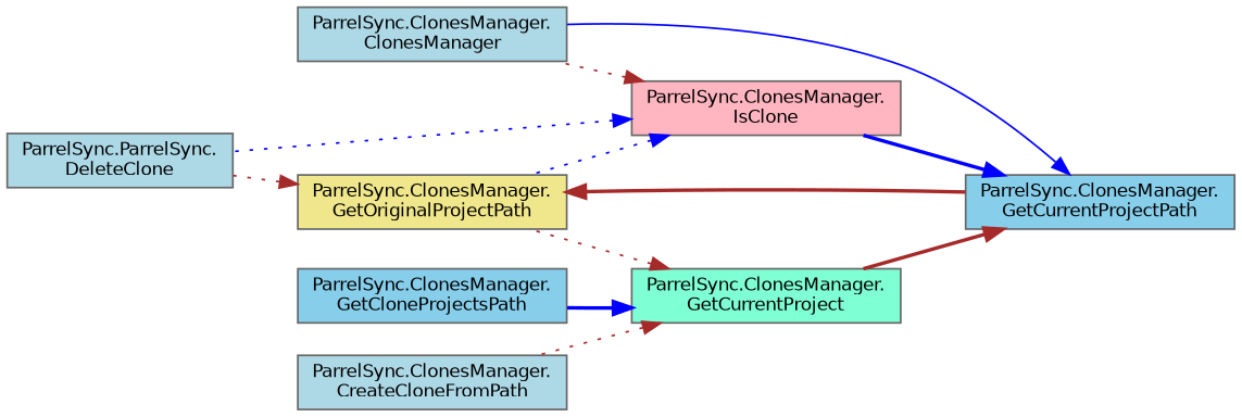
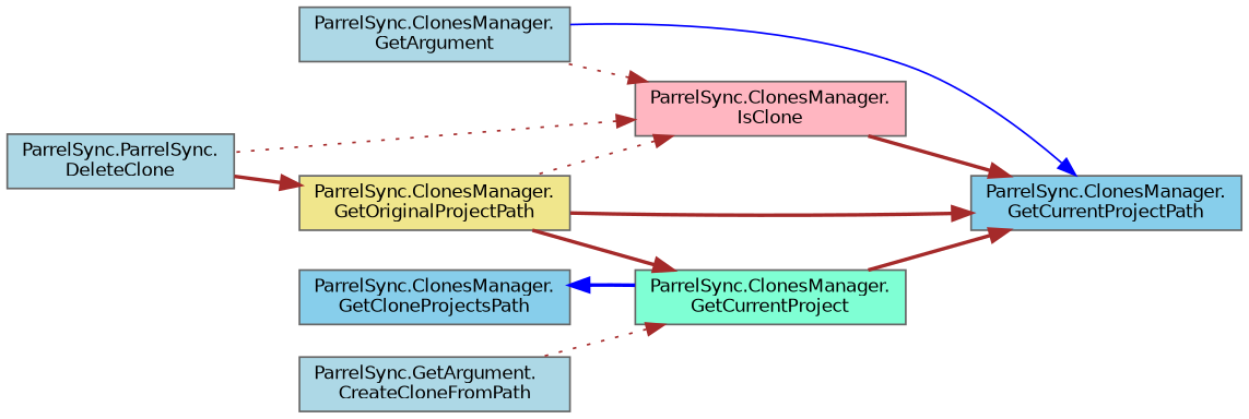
  digraph {
    rankdir=RL
    node [color=grey40 fillcolor=lightblue fontname=Helvetica fontsize=10 shape=box style=filled]
    edge [color=brown dir=back fontname=Helvetica fontsize=10 labelfontname=Helvetica labelfontsize=10 style=bold]
    n1 [color=gray40 fillcolor=skyblue fontcolor=black height=0.2 label="ParrelSync.ClonesManager.\lGetCurrentProjectPath" width=0.4]
-   n2 [height=0.2 label="ParrelSync.ClonesManager.\lClonesManager" width=0.4]
+   n2 [height=0.2 label="ParrelSync.ClonesManager.\lGetArgument" width=0.4]
    n3 [fillcolor=aquamarine height=0.2 label="ParrelSync.ClonesManager.\lGetCurrentProject" width=0.4]
    n4 [fillcolor=khaki height=0.2 label="ParrelSync.ClonesManager.\lGetOriginalProjectPath" width=0.4]
    n5 [fillcolor=lightpink height=0.2 label="ParrelSync.ClonesManager.\lIsClone" width=0.4]
-   n6 [height=0.2 label="ParrelSync.ClonesManager.\lCreateCloneFromPath" width=0.4]
+   n6 [height=0.2 label="ParrelSync.GetArgument.\lCreateCloneFromPath" width=0.4]
    n7 [fillcolor=skyblue height=0.2 label="ParrelSync.ClonesManager.\lGetCloneProjectsPath" width=0.4]
    n8 [height=0.2 label="ParrelSync.ParrelSync.\lDeleteClone" width=0.4]
    n1 -> n2 [color=blue style=solid]
    n1 -> n3
-   n4 -> n1
-   n1 -> n5 [color=blue]
-   n3 -> n4 [style=dotted]
+   n1 -> n4
+   n1 -> n5
+   n3 -> n4
    n3 -> n6 [style=dotted]
-   n3 -> n7 [color=blue]
-   n4 -> n8 [style=dotted]
+   n7 -> n3 [color=blue]
+   n4 -> n8
    n5 -> n2 [style=dotted]
-   n5 -> n4 [color=blue style=dotted]
-   n5 -> n8 [color=blue style=dotted]
+   n5 -> n4 [style=dotted]
+   n5 -> n8 [style=dotted]
  }
